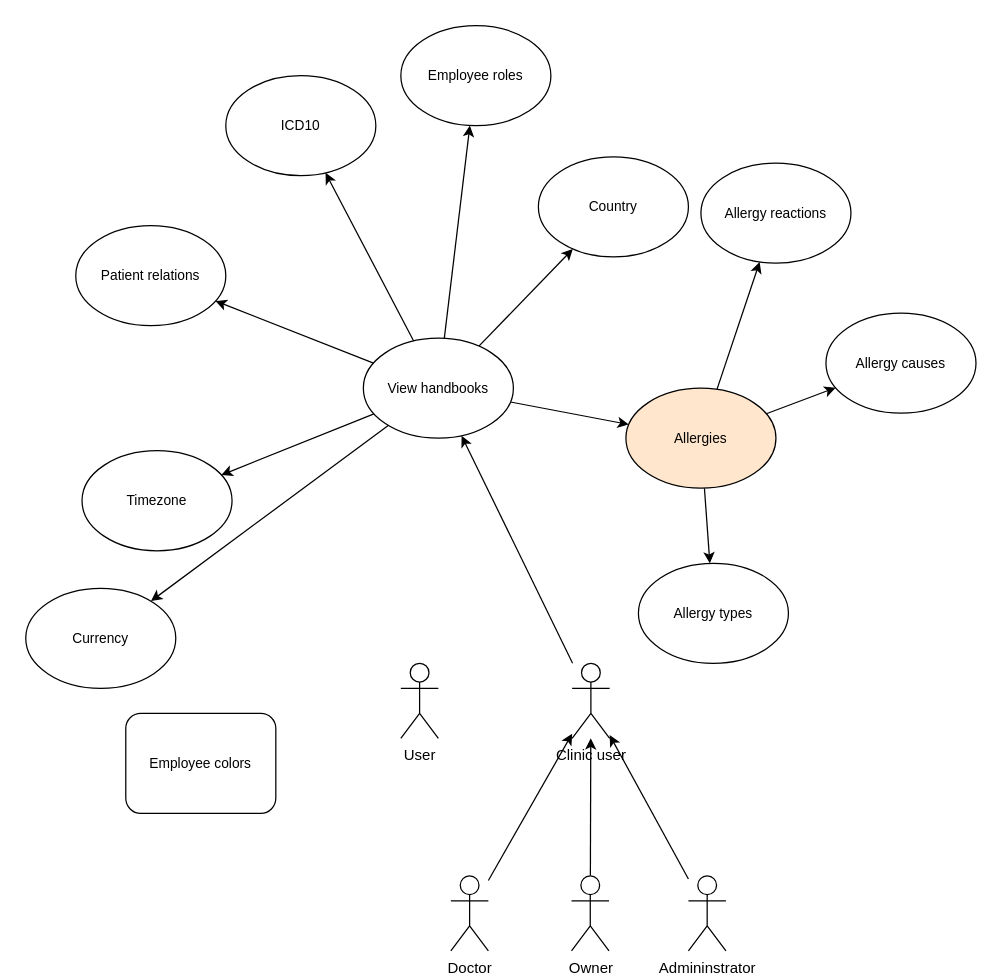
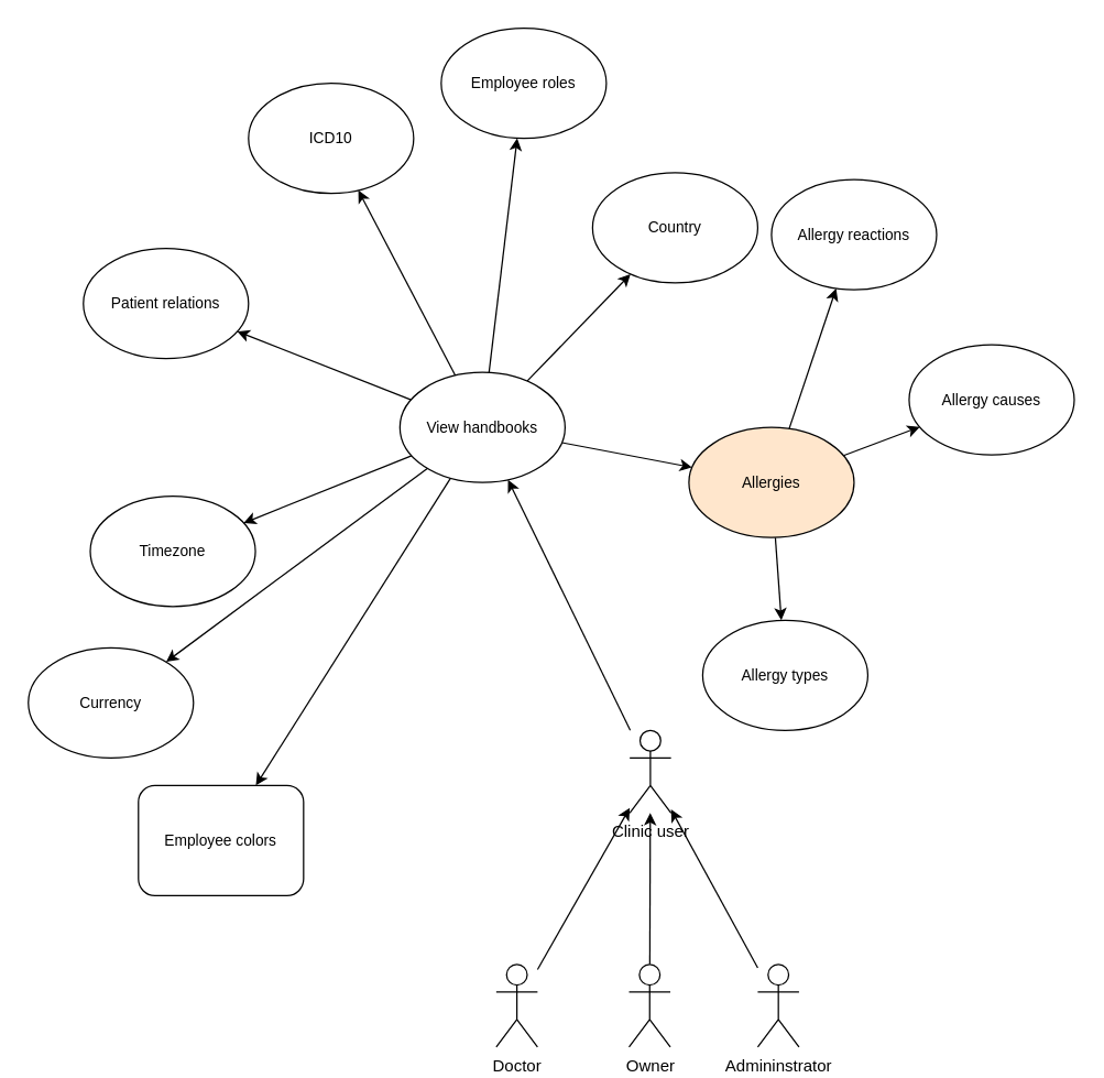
  <mxCell id="0" />
  <mxCell id="1" parent="0" />
  <mxCell id="2" style="edgeStyle=none;shape=connector;rounded=0;orthogonalLoop=1;jettySize=auto;html=1;labelBackgroundColor=default;strokeColor=default;align=center;verticalAlign=middle;fontFamily=Helvetica;fontSize=11;fontColor=default;endArrow=classic;" parent="1" source="26" target="11" edge="1"><mxGeometry relative="1" as="geometry"><mxPoint x="476.645" y="530" as="sourcePoint" /></mxGeometry></mxCell>
  <mxCell id="3" style="edgeStyle=none;shape=connector;rounded=0;orthogonalLoop=1;jettySize=auto;html=1;labelBackgroundColor=default;strokeColor=default;align=center;verticalAlign=middle;fontFamily=Helvetica;fontSize=11;fontColor=default;endArrow=classic;" parent="1" source="11" target="12" edge="1"><mxGeometry relative="1" as="geometry" /></mxCell>
  <mxCell id="4" style="edgeStyle=none;shape=connector;rounded=0;orthogonalLoop=1;jettySize=auto;html=1;labelBackgroundColor=default;strokeColor=default;align=center;verticalAlign=middle;fontFamily=Helvetica;fontSize=11;fontColor=default;endArrow=classic;" parent="1" source="11" target="16" edge="1"><mxGeometry relative="1" as="geometry" /></mxCell>
  <mxCell id="5" style="edgeStyle=none;shape=connector;rounded=0;orthogonalLoop=1;jettySize=auto;html=1;labelBackgroundColor=default;strokeColor=default;align=center;verticalAlign=middle;fontFamily=Helvetica;fontSize=11;fontColor=default;endArrow=classic;" parent="1" source="11" target="15" edge="1"><mxGeometry relative="1" as="geometry" /></mxCell>
  <mxCell id="6" style="edgeStyle=none;shape=connector;rounded=0;orthogonalLoop=1;jettySize=auto;html=1;labelBackgroundColor=default;strokeColor=default;align=center;verticalAlign=middle;fontFamily=Helvetica;fontSize=11;fontColor=default;endArrow=classic;" parent="1" source="11" target="14" edge="1"><mxGeometry relative="1" as="geometry" /></mxCell>
  <mxCell id="7" style="edgeStyle=none;shape=connector;rounded=0;orthogonalLoop=1;jettySize=auto;html=1;labelBackgroundColor=default;strokeColor=default;align=center;verticalAlign=middle;fontFamily=Helvetica;fontSize=11;fontColor=default;endArrow=classic;" parent="1" source="11" target="17" edge="1"><mxGeometry relative="1" as="geometry" /></mxCell>
  <mxCell id="8" style="edgeStyle=none;shape=connector;rounded=0;orthogonalLoop=1;jettySize=auto;html=1;labelBackgroundColor=default;strokeColor=default;align=center;verticalAlign=middle;fontFamily=Helvetica;fontSize=11;fontColor=default;endArrow=classic;" parent="1" source="11" target="21" edge="1"><mxGeometry relative="1" as="geometry" /></mxCell>
  <mxCell id="9" style="edgeStyle=none;shape=connector;rounded=0;orthogonalLoop=1;jettySize=auto;html=1;labelBackgroundColor=default;strokeColor=default;align=center;verticalAlign=middle;fontFamily=Helvetica;fontSize=11;fontColor=default;endArrow=classic;" parent="1" source="11" target="25" edge="1"><mxGeometry relative="1" as="geometry" /></mxCell>
+ <mxCell id="10" style="rounded=0;orthogonalLoop=1;jettySize=auto;html=1;" edge="1" parent="1" source="11" target="13"><mxGeometry relative="1" as="geometry" /></mxCell>
  <mxCell id="11" value="View handbooks" style="ellipse;whiteSpace=wrap;html=1;fontFamily=Helvetica;fontSize=11;fontColor=default;" parent="1" vertex="1"><mxGeometry x="290" y="270" width="120" height="80" as="geometry" /></mxCell>
  <mxCell id="12" value="Employee roles" style="ellipse;whiteSpace=wrap;html=1;fontFamily=Helvetica;fontSize=11;fontColor=default;" parent="1" vertex="1"><mxGeometry x="320" y="20" width="120" height="80" as="geometry" /></mxCell>
  <mxCell id="13" value="Employee colors" style="whiteSpace=wrap;html=1;fontFamily=Helvetica;fontSize=11;fontColor=default;rounded=1;" parent="1" vertex="1"><mxGeometry x="100" y="570" width="120" height="80" as="geometry" /></mxCell>
  <mxCell id="14" value="Country" style="ellipse;whiteSpace=wrap;html=1;fontFamily=Helvetica;fontSize=11;fontColor=default;" parent="1" vertex="1"><mxGeometry x="430" y="125" width="120" height="80" as="geometry" /></mxCell>
  <mxCell id="15" value="Timezone" style="ellipse;whiteSpace=wrap;html=1;fontFamily=Helvetica;fontSize=11;fontColor=default;" parent="1" vertex="1"><mxGeometry x="65" y="360" width="120" height="80" as="geometry" /></mxCell>
  <mxCell id="16" value="Currency" style="ellipse;whiteSpace=wrap;html=1;fontFamily=Helvetica;fontSize=11;fontColor=default;" parent="1" vertex="1"><mxGeometry x="20" y="470" width="120" height="80" as="geometry" /></mxCell>
  <mxCell id="17" value="ICD10" style="ellipse;whiteSpace=wrap;html=1;fontFamily=Helvetica;fontSize=11;fontColor=default;" parent="1" vertex="1"><mxGeometry x="180" y="60" width="120" height="80" as="geometry" /></mxCell>
  <mxCell id="18" style="edgeStyle=none;shape=connector;rounded=0;orthogonalLoop=1;jettySize=auto;html=1;labelBackgroundColor=default;strokeColor=default;align=center;verticalAlign=middle;fontFamily=Helvetica;fontSize=11;fontColor=default;endArrow=classic;" parent="1" source="21" target="22" edge="1"><mxGeometry relative="1" as="geometry" /></mxCell>
  <mxCell id="19" style="edgeStyle=none;shape=connector;rounded=0;orthogonalLoop=1;jettySize=auto;html=1;labelBackgroundColor=default;strokeColor=default;align=center;verticalAlign=middle;fontFamily=Helvetica;fontSize=11;fontColor=default;endArrow=classic;" parent="1" source="21" target="23" edge="1"><mxGeometry relative="1" as="geometry" /></mxCell>
  <mxCell id="20" style="edgeStyle=none;shape=connector;rounded=0;orthogonalLoop=1;jettySize=auto;html=1;labelBackgroundColor=default;strokeColor=default;align=center;verticalAlign=middle;fontFamily=Helvetica;fontSize=11;fontColor=default;endArrow=classic;" parent="1" source="21" target="24" edge="1"><mxGeometry relative="1" as="geometry" /></mxCell>
  <mxCell id="21" value="Allergies" style="ellipse;whiteSpace=wrap;html=1;fontFamily=Helvetica;fontSize=11;fontColor=default;fillColor=#ffe6cc;" parent="1" vertex="1"><mxGeometry x="500" y="310" width="120" height="80" as="geometry" /></mxCell>
  <mxCell id="22" value="Allergy types" style="ellipse;whiteSpace=wrap;html=1;fontFamily=Helvetica;fontSize=11;fontColor=default;" parent="1" vertex="1"><mxGeometry x="510" y="450" width="120" height="80" as="geometry" /></mxCell>
  <mxCell id="23" value="Allergy causes" style="ellipse;whiteSpace=wrap;html=1;fontFamily=Helvetica;fontSize=11;fontColor=default;" parent="1" vertex="1"><mxGeometry x="660" y="250" width="120" height="80" as="geometry" /></mxCell>
  <mxCell id="24" value="Allergy reactions" style="ellipse;whiteSpace=wrap;html=1;fontFamily=Helvetica;fontSize=11;fontColor=default;" parent="1" vertex="1"><mxGeometry x="560" y="130" width="120" height="80" as="geometry" /></mxCell>
  <mxCell id="25" value="Patient relations" style="ellipse;whiteSpace=wrap;html=1;fontFamily=Helvetica;fontSize=11;fontColor=default;" parent="1" vertex="1"><mxGeometry x="60" y="180" width="120" height="80" as="geometry" /></mxCell>
  <mxCell id="26" value="Clinic user" style="shape=umlActor;verticalLabelPosition=bottom;verticalAlign=top;html=1;outlineConnect=0;" vertex="1" parent="1"><mxGeometry x="457" y="530" width="30" height="60" as="geometry" /></mxCell>
  <mxCell id="27" style="edgeStyle=none;shape=connector;rounded=0;orthogonalLoop=1;jettySize=auto;html=1;labelBackgroundColor=default;strokeColor=default;align=center;verticalAlign=middle;fontFamily=Helvetica;fontSize=11;fontColor=default;endArrow=classic;" edge="1" parent="1" source="28" target="26"><mxGeometry relative="1" as="geometry" /></mxCell>
  <mxCell id="28" value="Admininstrator" style="shape=umlActor;verticalLabelPosition=bottom;verticalAlign=top;html=1;outlineConnect=0;" vertex="1" parent="1"><mxGeometry x="550" y="700" width="30" height="60" as="geometry" /></mxCell>
  <mxCell id="29" style="edgeStyle=none;shape=connector;rounded=0;orthogonalLoop=1;jettySize=auto;html=1;labelBackgroundColor=default;strokeColor=default;align=center;verticalAlign=middle;fontFamily=Helvetica;fontSize=11;fontColor=default;endArrow=classic;" edge="1" parent="1" source="30" target="26"><mxGeometry relative="1" as="geometry" /></mxCell>
  <mxCell id="30" value="Owner" style="shape=umlActor;verticalLabelPosition=bottom;verticalAlign=top;html=1;outlineConnect=0;" vertex="1" parent="1"><mxGeometry x="456.5" y="700" width="30" height="60" as="geometry" /></mxCell>
- <mxCell id="31" value="User" style="shape=umlActor;verticalLabelPosition=bottom;verticalAlign=top;html=1;outlineConnect=0;" vertex="1" parent="1"><mxGeometry x="320" y="530" width="30" height="60" as="geometry" /></mxCell>
  <mxCell id="32" style="edgeStyle=none;shape=connector;rounded=0;orthogonalLoop=1;jettySize=auto;html=1;labelBackgroundColor=default;strokeColor=default;align=center;verticalAlign=middle;fontFamily=Helvetica;fontSize=11;fontColor=default;endArrow=classic;" edge="1" parent="1" source="33" target="26"><mxGeometry relative="1" as="geometry" /></mxCell>
  <mxCell id="33" value="Doctor" style="shape=umlActor;verticalLabelPosition=bottom;verticalAlign=top;html=1;outlineConnect=0;" vertex="1" parent="1"><mxGeometry x="360" y="700" width="30" height="60" as="geometry" /></mxCell>
